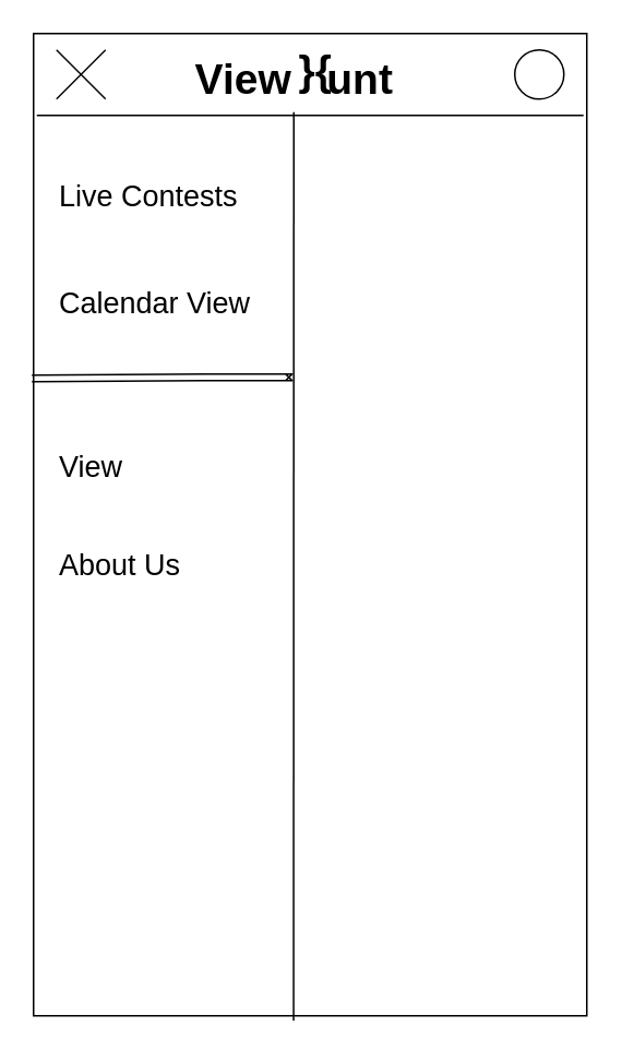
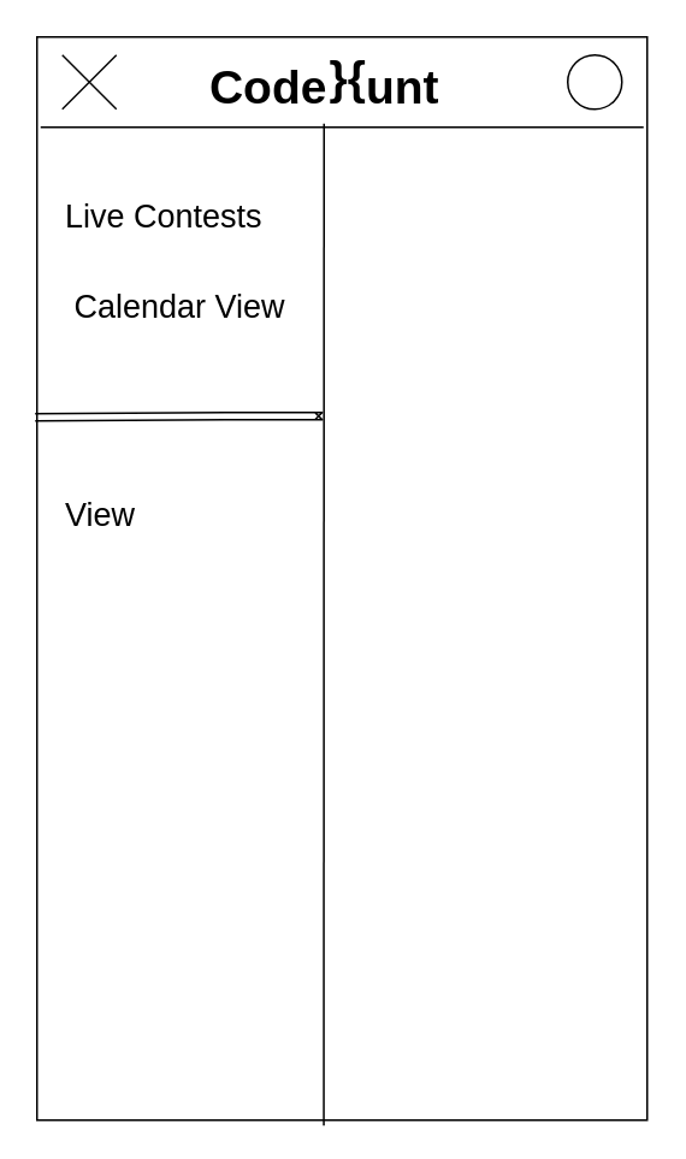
  <mxCell id="0" />
  <mxCell id="1" parent="0" />
  <mxCell id="2" value="" style="rounded=0;whiteSpace=wrap;html=1;" vertex="1" parent="1"><mxGeometry x="20" y="20" width="338" height="600" as="geometry" /></mxCell>
  <mxCell id="3" value="" style="endArrow=none;html=1;rounded=0;" edge="1" parent="1"><mxGeometry width="50" height="50" relative="1" as="geometry"><mxPoint x="356" y="70" as="sourcePoint" /><mxPoint x="22" y="70" as="targetPoint" /></mxGeometry></mxCell>
- <mxCell id="4" value="View&amp;nbsp; &amp;nbsp;unt" style="text;html=1;align=center;verticalAlign=middle;resizable=0;points=[];autosize=1;strokeColor=none;fillColor=none;fontSize=26;fontStyle=1" vertex="1" parent="1"><mxGeometry x="109" y="28" width="140" height="40" as="geometry" /></mxCell>
+ <mxCell id="4" value="Code&amp;nbsp; &amp;nbsp;unt" style="text;html=1;align=center;verticalAlign=middle;resizable=0;points=[];autosize=1;strokeColor=none;fillColor=none;fontSize=26;fontStyle=1" vertex="1" parent="1"><mxGeometry x="109" y="28" width="140" height="40" as="geometry" /></mxCell>
  <mxCell id="5" value="" style="ellipse;whiteSpace=wrap;html=1;aspect=fixed;fontSize=22;" vertex="1" parent="1"><mxGeometry x="314" y="30" width="30" height="30" as="geometry" /></mxCell>
  <mxCell id="6" value="}{" style="text;html=1;align=center;verticalAlign=middle;resizable=0;points=[];autosize=1;strokeColor=none;fillColor=none;fontSize=26;fontStyle=1" vertex="1" parent="1"><mxGeometry x="171.66" y="23" width="40" height="40" as="geometry" /></mxCell>
  <mxCell id="7" value="&lt;font style=&quot;font-size: 18px&quot;&gt;Live Contests&lt;/font&gt;&lt;span style=&quot;color: rgba(0 , 0 , 0 , 0) ; font-family: monospace ; font-size: 0px&quot;&gt;%3CmxGraphModel%3E%3Croot%3E%3CmxCell%20id%3D%220%22%2F%3E%3CmxCell%20id%3D%221%22%20parent%3D%220%22%2F%3E%3CmxCell%20id%3D%222%22%20value%3D%22%22%20style%3D%22endArrow%3Dnone%3Bhtml%3D1%3Brounded%3D0%3BfontFamily%3DHelvetica%3BfontSize%3D10%3BexitX%3D0%3BexitY%3D1%3BexitDx%3D0%3BexitDy%3D0%3BentryX%3D1%3BentryY%3D0%3BentryDx%3D0%3BentryDy%3D0%3B%22%20edge%3D%221%22%20parent%3D%221%22%3E%3CmxGeometry%20width%3D%2250%22%20height%3D%2250%22%20relative%3D%221%22%20as%3D%22geometry%22%3E%3CmxPoint%20x%3D%22157.5%22%20y%3D%22289%22%20as%3D%22sourcePoint%22%2F%3E%3CmxPoint%20x%3D%22226.5%22%20y%3D%22220%22%20as%3D%22targetPoint%22%2F%3E%3C%2FmxGeometry%3E%3C%2FmxCell%3E%3CmxCell%20id%3D%223%22%20value%3D%22%22%20style%3D%22endArrow%3Dnone%3Bhtml%3D1%3Brounded%3D0%3BfontFamily%3DHelvetica%3BfontSize%3D10%3BexitX%3D0%3BexitY%3D0%3BexitDx%3D0%3BexitDy%3D0%3BentryX%3D1%3BentryY%3D1%3BentryDx%3D0%3BentryDy%3D0%3B%22%20edge%3D%221%22%20parent%3D%221%22%3E%3CmxGeometry%20width%3D%2250%22%20height%3D%2250%22%20relative%3D%221%22%20as%3D%22geometry%22%3E%3CmxPoint%20x%3D%22157.5%22%20y%3D%22220%22%20as%3D%22sourcePoint%22%2F%3E%3CmxPoint%20x%3D%22226.5%22%20y%3D%22289%22%20as%3D%22targetPoint%22%2F%3E%3CArray%20as%3D%22points%22%3E%3CmxPoint%20x%3D%22158%22%20y%3D%22220%22%2F%3E%3C%2FArray%3E%3C%2FmxGeometry%3E%3C%2FmxCell%3E%3C%2Froot%3E%3C%2FmxGraphModel%3E&lt;/span&gt;" style="text;html=1;strokeColor=none;fillColor=none;align=left;verticalAlign=middle;whiteSpace=wrap;rounded=0;" vertex="1" parent="1"><mxGeometry x="34" y="110" width="130" height="20" as="geometry" /></mxCell>
  <mxCell id="8" value="" style="group" vertex="1" connectable="0" parent="1"><mxGeometry x="34" y="30" width="30" height="30" as="geometry" /></mxCell>
  <mxCell id="9" value="" style="endArrow=none;html=1;rounded=0;fontFamily=Helvetica;fontSize=10;exitX=0;exitY=1;exitDx=0;exitDy=0;entryX=1;entryY=0;entryDx=0;entryDy=0;" edge="1" parent="8"><mxGeometry width="50" height="50" relative="1" as="geometry"><mxPoint y="30" as="sourcePoint" /><mxPoint x="30" as="targetPoint" /></mxGeometry></mxCell>
  <mxCell id="10" value="" style="endArrow=none;html=1;rounded=0;fontFamily=Helvetica;fontSize=10;exitX=0;exitY=0;exitDx=0;exitDy=0;entryX=1;entryY=1;entryDx=0;entryDy=0;" edge="1" parent="8"><mxGeometry width="50" height="50" relative="1" as="geometry"><mxPoint as="sourcePoint" /><mxPoint x="30" y="30" as="targetPoint" /><Array as="points"><mxPoint x="0.217" /></Array></mxGeometry></mxCell>
  <mxCell id="11" value="" style="edgeStyle=none;shape=link;html=1;fontSize=16;exitX=-0.003;exitY=0.351;exitDx=0;exitDy=0;exitPerimeter=0;" edge="1" parent="1" source="2"><mxGeometry relative="1" as="geometry"><mxPoint x="24" y="230" as="sourcePoint" /><mxPoint x="174" y="230" as="targetPoint" /><Array as="points"><mxPoint x="124" y="230" /><mxPoint x="174" y="230" /><mxPoint x="178" y="230" /><mxPoint x="188" y="230" /></Array></mxGeometry></mxCell>
- <mxCell id="12" value="&lt;span style=&quot;font-size: 18px&quot;&gt;Calendar View&lt;/span&gt;" style="text;html=1;strokeColor=none;fillColor=none;align=left;verticalAlign=middle;whiteSpace=wrap;rounded=0;" vertex="1" parent="1"><mxGeometry x="34" y="170" width="154" height="30" as="geometry" /></mxCell>
+ <mxCell id="12" value="&lt;span style=&quot;font-size: 18px&quot;&gt;Calendar View&lt;/span&gt;" style="text;html=1;strokeColor=none;fillColor=none;align=left;verticalAlign=middle;whiteSpace=wrap;rounded=0;" vertex="1" parent="1"><mxGeometry x="39" y="155" width="154" height="30" as="geometry" /></mxCell>
  <mxCell id="13" value="&lt;span style=&quot;font-size: 18px&quot;&gt;View&lt;/span&gt;" style="text;html=1;strokeColor=none;fillColor=none;align=left;verticalAlign=middle;whiteSpace=wrap;rounded=0;" vertex="1" parent="1"><mxGeometry x="34" y="270" width="154" height="30" as="geometry" /></mxCell>
- <mxCell id="14" value="&lt;span style=&quot;font-size: 18px&quot;&gt;About Us&lt;/span&gt;" style="text;html=1;strokeColor=none;fillColor=none;align=left;verticalAlign=middle;whiteSpace=wrap;rounded=0;" vertex="1" parent="1"><mxGeometry x="34" y="330" width="154" height="30" as="geometry" /></mxCell>
  <mxCell id="15" value="" style="endArrow=none;html=1;rounded=0;entryX=0.47;entryY=1.005;entryDx=0;entryDy=0;entryPerimeter=0;" edge="1" parent="1" source="4" target="2"><mxGeometry width="50" height="50" relative="1" as="geometry"><mxPoint x="178.29" y="100" as="sourcePoint" /><mxPoint x="178.29" y="260" as="targetPoint" /></mxGeometry></mxCell>
